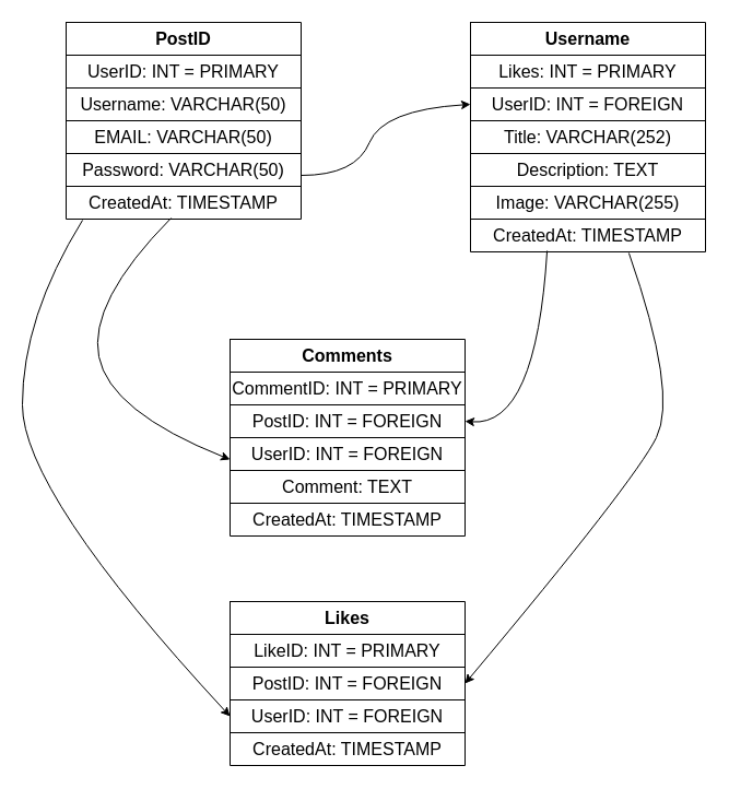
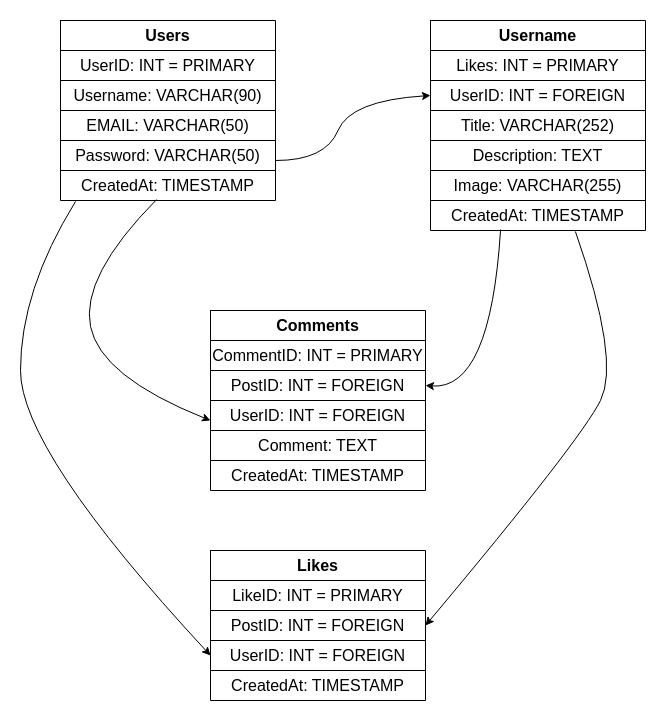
  <mxCell id="0" />
  <mxCell id="1" parent="0" />
  <mxCell id="2" value="" style="shape=table;startSize=0;container=1;collapsible=0;childLayout=tableLayout;fontSize=16;labelPosition=center;verticalLabelPosition=middle;align=center;verticalAlign=middle;" vertex="1" parent="1"><mxGeometry x="60" y="20" width="215" height="180" as="geometry" /></mxCell>
  <mxCell id="3" value="" style="shape=tableRow;horizontal=0;startSize=0;swimlaneHead=0;swimlaneBody=0;strokeColor=inherit;top=0;left=0;bottom=0;right=0;collapsible=0;dropTarget=0;fillColor=none;points=[[0,0.5],[1,0.5]];portConstraint=eastwest;fontSize=16;labelPosition=center;verticalLabelPosition=middle;align=center;verticalAlign=middle;" vertex="1" parent="2"><mxGeometry width="215" height="30" as="geometry" /></mxCell>
- <mxCell id="4" value="&lt;b&gt;PostID&lt;/b&gt;" style="shape=partialRectangle;html=1;whiteSpace=wrap;connectable=0;strokeColor=inherit;overflow=hidden;fillColor=none;top=0;left=0;bottom=0;right=0;pointerEvents=1;fontSize=16;labelPosition=center;verticalLabelPosition=middle;align=center;verticalAlign=middle;" vertex="1" parent="3"><mxGeometry width="215" height="30" as="geometry"><mxRectangle width="215" height="30" as="alternateBounds" /></mxGeometry></mxCell>
+ <mxCell id="4" value="&lt;b&gt;Users&lt;/b&gt;" style="shape=partialRectangle;html=1;whiteSpace=wrap;connectable=0;strokeColor=inherit;overflow=hidden;fillColor=none;top=0;left=0;bottom=0;right=0;pointerEvents=1;fontSize=16;labelPosition=center;verticalLabelPosition=middle;align=center;verticalAlign=middle;" vertex="1" parent="3"><mxGeometry width="215" height="30" as="geometry"><mxRectangle width="215" height="30" as="alternateBounds" /></mxGeometry></mxCell>
  <mxCell id="5" value="" style="shape=tableRow;horizontal=0;startSize=0;swimlaneHead=0;swimlaneBody=0;strokeColor=inherit;top=0;left=0;bottom=0;right=0;collapsible=0;dropTarget=0;fillColor=none;points=[[0,0.5],[1,0.5]];portConstraint=eastwest;fontSize=16;labelPosition=center;verticalLabelPosition=middle;align=center;verticalAlign=middle;" vertex="1" parent="2"><mxGeometry y="30" width="215" height="30" as="geometry" /></mxCell>
  <mxCell id="6" value="UserID: INT = PRIMARY" style="shape=partialRectangle;html=1;whiteSpace=wrap;connectable=0;strokeColor=inherit;overflow=hidden;fillColor=none;top=0;left=0;bottom=0;right=0;pointerEvents=1;fontSize=16;labelPosition=center;verticalLabelPosition=middle;align=center;verticalAlign=middle;" vertex="1" parent="5"><mxGeometry width="215" height="30" as="geometry"><mxRectangle width="215" height="30" as="alternateBounds" /></mxGeometry></mxCell>
  <mxCell id="7" value="" style="shape=tableRow;horizontal=0;startSize=0;swimlaneHead=0;swimlaneBody=0;strokeColor=inherit;top=0;left=0;bottom=0;right=0;collapsible=0;dropTarget=0;fillColor=none;points=[[0,0.5],[1,0.5]];portConstraint=eastwest;fontSize=16;labelPosition=center;verticalLabelPosition=middle;align=center;verticalAlign=middle;" vertex="1" parent="2"><mxGeometry y="60" width="215" height="30" as="geometry" /></mxCell>
- <mxCell id="8" value="Username: VARCHAR(50)" style="shape=partialRectangle;html=1;whiteSpace=wrap;connectable=0;strokeColor=inherit;overflow=hidden;fillColor=none;top=0;left=0;bottom=0;right=0;pointerEvents=1;fontSize=16;labelPosition=center;verticalLabelPosition=middle;align=center;verticalAlign=middle;" vertex="1" parent="7"><mxGeometry width="215" height="30" as="geometry"><mxRectangle width="215" height="30" as="alternateBounds" /></mxGeometry></mxCell>
+ <mxCell id="8" value="Username: VARCHAR(90)" style="shape=partialRectangle;html=1;whiteSpace=wrap;connectable=0;strokeColor=inherit;overflow=hidden;fillColor=none;top=0;left=0;bottom=0;right=0;pointerEvents=1;fontSize=16;labelPosition=center;verticalLabelPosition=middle;align=center;verticalAlign=middle;" vertex="1" parent="7"><mxGeometry width="215" height="30" as="geometry"><mxRectangle width="215" height="30" as="alternateBounds" /></mxGeometry></mxCell>
  <mxCell id="9" style="shape=tableRow;horizontal=0;startSize=0;swimlaneHead=0;swimlaneBody=0;strokeColor=inherit;top=0;left=0;bottom=0;right=0;collapsible=0;dropTarget=0;fillColor=none;points=[[0,0.5],[1,0.5]];portConstraint=eastwest;fontSize=16;labelPosition=center;verticalLabelPosition=middle;align=center;verticalAlign=middle;" vertex="1" parent="2"><mxGeometry y="90" width="215" height="30" as="geometry" /></mxCell>
  <mxCell id="10" value="EMAIL: VARCHAR(50)" style="shape=partialRectangle;html=1;whiteSpace=wrap;connectable=0;strokeColor=inherit;overflow=hidden;fillColor=none;top=0;left=0;bottom=0;right=0;pointerEvents=1;fontSize=16;labelPosition=center;verticalLabelPosition=middle;align=center;verticalAlign=middle;" vertex="1" parent="9"><mxGeometry width="215" height="30" as="geometry"><mxRectangle width="215" height="30" as="alternateBounds" /></mxGeometry></mxCell>
  <mxCell id="11" style="shape=tableRow;horizontal=0;startSize=0;swimlaneHead=0;swimlaneBody=0;strokeColor=inherit;top=0;left=0;bottom=0;right=0;collapsible=0;dropTarget=0;fillColor=none;points=[[0,0.5],[1,0.5]];portConstraint=eastwest;fontSize=16;labelPosition=center;verticalLabelPosition=middle;align=center;verticalAlign=middle;" vertex="1" parent="2"><mxGeometry y="120" width="215" height="30" as="geometry" /></mxCell>
  <mxCell id="12" value="Password: VARCHAR(50)" style="shape=partialRectangle;html=1;whiteSpace=wrap;connectable=0;strokeColor=inherit;overflow=hidden;fillColor=none;top=0;left=0;bottom=0;right=0;pointerEvents=1;fontSize=16;labelPosition=center;verticalLabelPosition=middle;align=center;verticalAlign=middle;" vertex="1" parent="11"><mxGeometry width="215" height="30" as="geometry"><mxRectangle width="215" height="30" as="alternateBounds" /></mxGeometry></mxCell>
  <mxCell id="13" style="shape=tableRow;horizontal=0;startSize=0;swimlaneHead=0;swimlaneBody=0;strokeColor=inherit;top=0;left=0;bottom=0;right=0;collapsible=0;dropTarget=0;fillColor=none;points=[[0,0.5],[1,0.5]];portConstraint=eastwest;fontSize=16;labelPosition=center;verticalLabelPosition=middle;align=center;verticalAlign=middle;" vertex="1" parent="2"><mxGeometry y="150" width="215" height="30" as="geometry" /></mxCell>
  <mxCell id="14" value="CreatedAt: TIMESTAMP" style="shape=partialRectangle;html=1;whiteSpace=wrap;connectable=0;strokeColor=inherit;overflow=hidden;fillColor=none;top=0;left=0;bottom=0;right=0;pointerEvents=1;fontSize=16;labelPosition=center;verticalLabelPosition=middle;align=center;verticalAlign=middle;" vertex="1" parent="13"><mxGeometry width="215" height="30" as="geometry"><mxRectangle width="215" height="30" as="alternateBounds" /></mxGeometry></mxCell>
  <mxCell id="15" value="" style="shape=table;startSize=0;container=1;collapsible=0;childLayout=tableLayout;fontSize=16;labelPosition=center;verticalLabelPosition=middle;align=center;verticalAlign=middle;" vertex="1" parent="1"><mxGeometry x="430" y="20" width="215" height="210" as="geometry" /></mxCell>
  <mxCell id="16" value="" style="shape=tableRow;horizontal=0;startSize=0;swimlaneHead=0;swimlaneBody=0;strokeColor=inherit;top=0;left=0;bottom=0;right=0;collapsible=0;dropTarget=0;fillColor=none;points=[[0,0.5],[1,0.5]];portConstraint=eastwest;fontSize=16;labelPosition=center;verticalLabelPosition=middle;align=center;verticalAlign=middle;" vertex="1" parent="15"><mxGeometry width="215" height="30" as="geometry" /></mxCell>
  <mxCell id="17" value="&lt;b&gt;Username&lt;/b&gt;" style="shape=partialRectangle;html=1;whiteSpace=wrap;connectable=0;strokeColor=inherit;overflow=hidden;fillColor=none;top=0;left=0;bottom=0;right=0;pointerEvents=1;fontSize=16;labelPosition=center;verticalLabelPosition=middle;align=center;verticalAlign=middle;" vertex="1" parent="16"><mxGeometry width="215" height="30" as="geometry"><mxRectangle width="215" height="30" as="alternateBounds" /></mxGeometry></mxCell>
  <mxCell id="18" value="" style="shape=tableRow;horizontal=0;startSize=0;swimlaneHead=0;swimlaneBody=0;strokeColor=inherit;top=0;left=0;bottom=0;right=0;collapsible=0;dropTarget=0;fillColor=none;points=[[0,0.5],[1,0.5]];portConstraint=eastwest;fontSize=16;labelPosition=center;verticalLabelPosition=middle;align=center;verticalAlign=middle;" vertex="1" parent="15"><mxGeometry y="30" width="215" height="30" as="geometry" /></mxCell>
  <mxCell id="19" value="Likes: INT = PRIMARY" style="shape=partialRectangle;html=1;whiteSpace=wrap;connectable=0;strokeColor=inherit;overflow=hidden;fillColor=none;top=0;left=0;bottom=0;right=0;pointerEvents=1;fontSize=16;labelPosition=center;verticalLabelPosition=middle;align=center;verticalAlign=middle;" vertex="1" parent="18"><mxGeometry width="215" height="30" as="geometry"><mxRectangle width="215" height="30" as="alternateBounds" /></mxGeometry></mxCell>
  <mxCell id="20" value="" style="shape=tableRow;horizontal=0;startSize=0;swimlaneHead=0;swimlaneBody=0;strokeColor=inherit;top=0;left=0;bottom=0;right=0;collapsible=0;dropTarget=0;fillColor=none;points=[[0,0.5],[1,0.5]];portConstraint=eastwest;fontSize=16;labelPosition=center;verticalLabelPosition=middle;align=center;verticalAlign=middle;" vertex="1" parent="15"><mxGeometry y="60" width="215" height="30" as="geometry" /></mxCell>
  <mxCell id="21" value="UserID: INT = FOREIGN" style="shape=partialRectangle;html=1;whiteSpace=wrap;connectable=0;strokeColor=inherit;overflow=hidden;fillColor=none;top=0;left=0;bottom=0;right=0;pointerEvents=1;fontSize=16;labelPosition=center;verticalLabelPosition=middle;align=center;verticalAlign=middle;" vertex="1" parent="20"><mxGeometry width="215" height="30" as="geometry"><mxRectangle width="215" height="30" as="alternateBounds" /></mxGeometry></mxCell>
  <mxCell id="22" style="shape=tableRow;horizontal=0;startSize=0;swimlaneHead=0;swimlaneBody=0;strokeColor=inherit;top=0;left=0;bottom=0;right=0;collapsible=0;dropTarget=0;fillColor=none;points=[[0,0.5],[1,0.5]];portConstraint=eastwest;fontSize=16;labelPosition=center;verticalLabelPosition=middle;align=center;verticalAlign=middle;" vertex="1" parent="15"><mxGeometry y="90" width="215" height="30" as="geometry" /></mxCell>
  <mxCell id="23" value="Title: VARCHAR(252)" style="shape=partialRectangle;html=1;whiteSpace=wrap;connectable=0;strokeColor=inherit;overflow=hidden;fillColor=none;top=0;left=0;bottom=0;right=0;pointerEvents=1;fontSize=16;labelPosition=center;verticalLabelPosition=middle;align=center;verticalAlign=middle;" vertex="1" parent="22"><mxGeometry width="215" height="30" as="geometry"><mxRectangle width="215" height="30" as="alternateBounds" /></mxGeometry></mxCell>
  <mxCell id="24" style="shape=tableRow;horizontal=0;startSize=0;swimlaneHead=0;swimlaneBody=0;strokeColor=inherit;top=0;left=0;bottom=0;right=0;collapsible=0;dropTarget=0;fillColor=none;points=[[0,0.5],[1,0.5]];portConstraint=eastwest;fontSize=16;labelPosition=center;verticalLabelPosition=middle;align=center;verticalAlign=middle;" vertex="1" parent="15"><mxGeometry y="120" width="215" height="30" as="geometry" /></mxCell>
  <mxCell id="25" value="Description: TEXT" style="shape=partialRectangle;html=1;whiteSpace=wrap;connectable=0;strokeColor=inherit;overflow=hidden;fillColor=none;top=0;left=0;bottom=0;right=0;pointerEvents=1;fontSize=16;labelPosition=center;verticalLabelPosition=middle;align=center;verticalAlign=middle;" vertex="1" parent="24"><mxGeometry width="215" height="30" as="geometry"><mxRectangle width="215" height="30" as="alternateBounds" /></mxGeometry></mxCell>
  <mxCell id="26" style="shape=tableRow;horizontal=0;startSize=0;swimlaneHead=0;swimlaneBody=0;strokeColor=inherit;top=0;left=0;bottom=0;right=0;collapsible=0;dropTarget=0;fillColor=none;points=[[0,0.5],[1,0.5]];portConstraint=eastwest;fontSize=16;labelPosition=center;verticalLabelPosition=middle;align=center;verticalAlign=middle;" vertex="1" parent="15"><mxGeometry y="150" width="215" height="30" as="geometry" /></mxCell>
  <mxCell id="27" value="Image: VARCHAR(255)" style="shape=partialRectangle;html=1;whiteSpace=wrap;connectable=0;strokeColor=inherit;overflow=hidden;fillColor=none;top=0;left=0;bottom=0;right=0;pointerEvents=1;fontSize=16;labelPosition=center;verticalLabelPosition=middle;align=center;verticalAlign=middle;" vertex="1" parent="26"><mxGeometry width="215" height="30" as="geometry"><mxRectangle width="215" height="30" as="alternateBounds" /></mxGeometry></mxCell>
  <mxCell id="28" style="shape=tableRow;horizontal=0;startSize=0;swimlaneHead=0;swimlaneBody=0;strokeColor=inherit;top=0;left=0;bottom=0;right=0;collapsible=0;dropTarget=0;fillColor=none;points=[[0,0.5],[1,0.5]];portConstraint=eastwest;fontSize=16;labelPosition=center;verticalLabelPosition=middle;align=center;verticalAlign=middle;" vertex="1" parent="15"><mxGeometry y="180" width="215" height="30" as="geometry" /></mxCell>
  <mxCell id="29" value="CreatedAt: TIMESTAMP" style="shape=partialRectangle;html=1;whiteSpace=wrap;connectable=0;strokeColor=inherit;overflow=hidden;fillColor=none;top=0;left=0;bottom=0;right=0;pointerEvents=1;fontSize=16;labelPosition=center;verticalLabelPosition=middle;align=center;verticalAlign=middle;" vertex="1" parent="28"><mxGeometry width="215" height="30" as="geometry"><mxRectangle width="215" height="30" as="alternateBounds" /></mxGeometry></mxCell>
  <mxCell id="30" value="" style="shape=table;startSize=0;container=1;collapsible=0;childLayout=tableLayout;fontSize=16;labelPosition=center;verticalLabelPosition=middle;align=center;verticalAlign=middle;" vertex="1" parent="1"><mxGeometry x="210" y="310" width="215" height="180" as="geometry" /></mxCell>
  <mxCell id="31" value="" style="shape=tableRow;horizontal=0;startSize=0;swimlaneHead=0;swimlaneBody=0;strokeColor=inherit;top=0;left=0;bottom=0;right=0;collapsible=0;dropTarget=0;fillColor=none;points=[[0,0.5],[1,0.5]];portConstraint=eastwest;fontSize=16;labelPosition=center;verticalLabelPosition=middle;align=center;verticalAlign=middle;" vertex="1" parent="30"><mxGeometry width="215" height="30" as="geometry" /></mxCell>
  <mxCell id="32" value="&lt;b&gt;Comments&lt;/b&gt;" style="shape=partialRectangle;html=1;whiteSpace=wrap;connectable=0;strokeColor=inherit;overflow=hidden;fillColor=none;top=0;left=0;bottom=0;right=0;pointerEvents=1;fontSize=16;labelPosition=center;verticalLabelPosition=middle;align=center;verticalAlign=middle;" vertex="1" parent="31"><mxGeometry width="215" height="30" as="geometry"><mxRectangle width="215" height="30" as="alternateBounds" /></mxGeometry></mxCell>
  <mxCell id="33" value="" style="shape=tableRow;horizontal=0;startSize=0;swimlaneHead=0;swimlaneBody=0;strokeColor=inherit;top=0;left=0;bottom=0;right=0;collapsible=0;dropTarget=0;fillColor=none;points=[[0,0.5],[1,0.5]];portConstraint=eastwest;fontSize=16;labelPosition=center;verticalLabelPosition=middle;align=center;verticalAlign=middle;" vertex="1" parent="30"><mxGeometry y="30" width="215" height="30" as="geometry" /></mxCell>
  <mxCell id="34" value="CommentID: INT = PRIMARY" style="shape=partialRectangle;html=1;whiteSpace=wrap;connectable=0;strokeColor=inherit;overflow=hidden;fillColor=none;top=0;left=0;bottom=0;right=0;pointerEvents=1;fontSize=16;labelPosition=center;verticalLabelPosition=middle;align=center;verticalAlign=middle;" vertex="1" parent="33"><mxGeometry width="215" height="30" as="geometry"><mxRectangle width="215" height="30" as="alternateBounds" /></mxGeometry></mxCell>
  <mxCell id="35" value="" style="shape=tableRow;horizontal=0;startSize=0;swimlaneHead=0;swimlaneBody=0;strokeColor=inherit;top=0;left=0;bottom=0;right=0;collapsible=0;dropTarget=0;fillColor=none;points=[[0,0.5],[1,0.5]];portConstraint=eastwest;fontSize=16;labelPosition=center;verticalLabelPosition=middle;align=center;verticalAlign=middle;" vertex="1" parent="30"><mxGeometry y="60" width="215" height="30" as="geometry" /></mxCell>
  <mxCell id="36" value="PostID: INT = FOREIGN" style="shape=partialRectangle;html=1;whiteSpace=wrap;connectable=0;strokeColor=inherit;overflow=hidden;fillColor=none;top=0;left=0;bottom=0;right=0;pointerEvents=1;fontSize=16;labelPosition=center;verticalLabelPosition=middle;align=center;verticalAlign=middle;" vertex="1" parent="35"><mxGeometry width="215" height="30" as="geometry"><mxRectangle width="215" height="30" as="alternateBounds" /></mxGeometry></mxCell>
  <mxCell id="37" style="shape=tableRow;horizontal=0;startSize=0;swimlaneHead=0;swimlaneBody=0;strokeColor=inherit;top=0;left=0;bottom=0;right=0;collapsible=0;dropTarget=0;fillColor=none;points=[[0,0.5],[1,0.5]];portConstraint=eastwest;fontSize=16;labelPosition=center;verticalLabelPosition=middle;align=center;verticalAlign=middle;" vertex="1" parent="30"><mxGeometry y="90" width="215" height="30" as="geometry" /></mxCell>
  <mxCell id="38" value="UserID: INT = FOREIGN" style="shape=partialRectangle;html=1;whiteSpace=wrap;connectable=0;strokeColor=inherit;overflow=hidden;fillColor=none;top=0;left=0;bottom=0;right=0;pointerEvents=1;fontSize=16;labelPosition=center;verticalLabelPosition=middle;align=center;verticalAlign=middle;" vertex="1" parent="37"><mxGeometry width="215" height="30" as="geometry"><mxRectangle width="215" height="30" as="alternateBounds" /></mxGeometry></mxCell>
  <mxCell id="39" style="shape=tableRow;horizontal=0;startSize=0;swimlaneHead=0;swimlaneBody=0;strokeColor=inherit;top=0;left=0;bottom=0;right=0;collapsible=0;dropTarget=0;fillColor=none;points=[[0,0.5],[1,0.5]];portConstraint=eastwest;fontSize=16;labelPosition=center;verticalLabelPosition=middle;align=center;verticalAlign=middle;" vertex="1" parent="30"><mxGeometry y="120" width="215" height="30" as="geometry" /></mxCell>
  <mxCell id="40" value="Comment: TEXT" style="shape=partialRectangle;html=1;whiteSpace=wrap;connectable=0;strokeColor=inherit;overflow=hidden;fillColor=none;top=0;left=0;bottom=0;right=0;pointerEvents=1;fontSize=16;labelPosition=center;verticalLabelPosition=middle;align=center;verticalAlign=middle;" vertex="1" parent="39"><mxGeometry width="215" height="30" as="geometry"><mxRectangle width="215" height="30" as="alternateBounds" /></mxGeometry></mxCell>
  <mxCell id="41" style="shape=tableRow;horizontal=0;startSize=0;swimlaneHead=0;swimlaneBody=0;strokeColor=inherit;top=0;left=0;bottom=0;right=0;collapsible=0;dropTarget=0;fillColor=none;points=[[0,0.5],[1,0.5]];portConstraint=eastwest;fontSize=16;labelPosition=center;verticalLabelPosition=middle;align=center;verticalAlign=middle;" vertex="1" parent="30"><mxGeometry y="150" width="215" height="30" as="geometry" /></mxCell>
  <mxCell id="42" value="CreatedAt: TIMESTAMP" style="shape=partialRectangle;html=1;whiteSpace=wrap;connectable=0;strokeColor=inherit;overflow=hidden;fillColor=none;top=0;left=0;bottom=0;right=0;pointerEvents=1;fontSize=16;labelPosition=center;verticalLabelPosition=middle;align=center;verticalAlign=middle;" vertex="1" parent="41"><mxGeometry width="215" height="30" as="geometry"><mxRectangle width="215" height="30" as="alternateBounds" /></mxGeometry></mxCell>
  <mxCell id="43" value="" style="shape=table;startSize=0;container=1;collapsible=0;childLayout=tableLayout;fontSize=16;labelPosition=center;verticalLabelPosition=middle;align=center;verticalAlign=middle;" vertex="1" parent="1"><mxGeometry x="210" y="550" width="215" height="150" as="geometry" /></mxCell>
  <mxCell id="44" value="" style="shape=tableRow;horizontal=0;startSize=0;swimlaneHead=0;swimlaneBody=0;strokeColor=inherit;top=0;left=0;bottom=0;right=0;collapsible=0;dropTarget=0;fillColor=none;points=[[0,0.5],[1,0.5]];portConstraint=eastwest;fontSize=16;labelPosition=center;verticalLabelPosition=middle;align=center;verticalAlign=middle;" vertex="1" parent="43"><mxGeometry width="215" height="30" as="geometry" /></mxCell>
  <mxCell id="45" value="&lt;b&gt;Likes&lt;/b&gt;" style="shape=partialRectangle;html=1;whiteSpace=wrap;connectable=0;strokeColor=inherit;overflow=hidden;fillColor=none;top=0;left=0;bottom=0;right=0;pointerEvents=1;fontSize=16;labelPosition=center;verticalLabelPosition=middle;align=center;verticalAlign=middle;" vertex="1" parent="44"><mxGeometry width="215" height="30" as="geometry"><mxRectangle width="215" height="30" as="alternateBounds" /></mxGeometry></mxCell>
  <mxCell id="46" value="" style="shape=tableRow;horizontal=0;startSize=0;swimlaneHead=0;swimlaneBody=0;strokeColor=inherit;top=0;left=0;bottom=0;right=0;collapsible=0;dropTarget=0;fillColor=none;points=[[0,0.5],[1,0.5]];portConstraint=eastwest;fontSize=16;labelPosition=center;verticalLabelPosition=middle;align=center;verticalAlign=middle;" vertex="1" parent="43"><mxGeometry y="30" width="215" height="30" as="geometry" /></mxCell>
  <mxCell id="47" value="LikeID: INT = PRIMARY" style="shape=partialRectangle;html=1;whiteSpace=wrap;connectable=0;strokeColor=inherit;overflow=hidden;fillColor=none;top=0;left=0;bottom=0;right=0;pointerEvents=1;fontSize=16;labelPosition=center;verticalLabelPosition=middle;align=center;verticalAlign=middle;" vertex="1" parent="46"><mxGeometry width="215" height="30" as="geometry"><mxRectangle width="215" height="30" as="alternateBounds" /></mxGeometry></mxCell>
  <mxCell id="48" value="" style="shape=tableRow;horizontal=0;startSize=0;swimlaneHead=0;swimlaneBody=0;strokeColor=inherit;top=0;left=0;bottom=0;right=0;collapsible=0;dropTarget=0;fillColor=none;points=[[0,0.5],[1,0.5]];portConstraint=eastwest;fontSize=16;labelPosition=center;verticalLabelPosition=middle;align=center;verticalAlign=middle;" vertex="1" parent="43"><mxGeometry y="60" width="215" height="30" as="geometry" /></mxCell>
  <mxCell id="49" value="PostID: INT = FOREIGN" style="shape=partialRectangle;html=1;whiteSpace=wrap;connectable=0;strokeColor=inherit;overflow=hidden;fillColor=none;top=0;left=0;bottom=0;right=0;pointerEvents=1;fontSize=16;labelPosition=center;verticalLabelPosition=middle;align=center;verticalAlign=middle;" vertex="1" parent="48"><mxGeometry width="215" height="30" as="geometry"><mxRectangle width="215" height="30" as="alternateBounds" /></mxGeometry></mxCell>
  <mxCell id="50" style="shape=tableRow;horizontal=0;startSize=0;swimlaneHead=0;swimlaneBody=0;strokeColor=inherit;top=0;left=0;bottom=0;right=0;collapsible=0;dropTarget=0;fillColor=none;points=[[0,0.5],[1,0.5]];portConstraint=eastwest;fontSize=16;labelPosition=center;verticalLabelPosition=middle;align=center;verticalAlign=middle;" vertex="1" parent="43"><mxGeometry y="90" width="215" height="30" as="geometry" /></mxCell>
  <mxCell id="51" value="UserID: INT = FOREIGN" style="shape=partialRectangle;html=1;whiteSpace=wrap;connectable=0;strokeColor=inherit;overflow=hidden;fillColor=none;top=0;left=0;bottom=0;right=0;pointerEvents=1;fontSize=16;labelPosition=center;verticalLabelPosition=middle;align=center;verticalAlign=middle;" vertex="1" parent="50"><mxGeometry width="215" height="30" as="geometry"><mxRectangle width="215" height="30" as="alternateBounds" /></mxGeometry></mxCell>
  <mxCell id="52" style="shape=tableRow;horizontal=0;startSize=0;swimlaneHead=0;swimlaneBody=0;strokeColor=inherit;top=0;left=0;bottom=0;right=0;collapsible=0;dropTarget=0;fillColor=none;points=[[0,0.5],[1,0.5]];portConstraint=eastwest;fontSize=16;labelPosition=center;verticalLabelPosition=middle;align=center;verticalAlign=middle;" vertex="1" parent="43"><mxGeometry y="120" width="215" height="30" as="geometry" /></mxCell>
  <mxCell id="53" value="CreatedAt: TIMESTAMP" style="shape=partialRectangle;html=1;whiteSpace=wrap;connectable=0;strokeColor=inherit;overflow=hidden;fillColor=none;top=0;left=0;bottom=0;right=0;pointerEvents=1;fontSize=16;labelPosition=center;verticalLabelPosition=middle;align=center;verticalAlign=middle;" vertex="1" parent="52"><mxGeometry width="215" height="30" as="geometry"><mxRectangle width="215" height="30" as="alternateBounds" /></mxGeometry></mxCell>
  <mxCell id="54" value="" style="curved=1;endArrow=classic;html=1;rounded=0;entryX=1;entryY=0.5;entryDx=0;entryDy=0;exitX=0.326;exitY=0.967;exitDx=0;exitDy=0;exitPerimeter=0;" edge="1" parent="1" source="28" target="35"><mxGeometry width="50" height="50" relative="1" as="geometry"><mxPoint x="470" y="300" as="sourcePoint" /><mxPoint x="570" y="310" as="targetPoint" /><Array as="points"><mxPoint x="490" y="390" /></Array></mxGeometry></mxCell>
  <mxCell id="55" value="" style="curved=1;endArrow=classic;html=1;rounded=0;exitX=0.674;exitY=1.033;exitDx=0;exitDy=0;exitPerimeter=0;entryX=1;entryY=0.5;entryDx=0;entryDy=0;" edge="1" parent="1" source="28" target="48"><mxGeometry width="50" height="50" relative="1" as="geometry"><mxPoint x="570" y="360" as="sourcePoint" /><mxPoint x="620" y="310" as="targetPoint" /><Array as="points"><mxPoint x="620" y="360" /><mxPoint x="580" y="440" /></Array></mxGeometry></mxCell>
  <mxCell id="56" value="" style="curved=1;endArrow=classic;html=1;rounded=0;exitX=0.07;exitY=1.033;exitDx=0;exitDy=0;exitPerimeter=0;entryX=0;entryY=0.5;entryDx=0;entryDy=0;" edge="1" parent="1" source="13" target="50"><mxGeometry width="50" height="50" relative="1" as="geometry"><mxPoint x="60" y="300" as="sourcePoint" /><mxPoint x="110" y="250" as="targetPoint" /><Array as="points"><mxPoint x="20" y="290" /><mxPoint x="20" y="450" /></Array></mxGeometry></mxCell>
  <mxCell id="57" value="" style="curved=1;endArrow=classic;html=1;rounded=0;exitX=0.447;exitY=0.967;exitDx=0;exitDy=0;exitPerimeter=0;" edge="1" parent="1" source="13"><mxGeometry width="50" height="50" relative="1" as="geometry"><mxPoint x="136" y="250" as="sourcePoint" /><mxPoint x="210" y="420" as="targetPoint" /><Array as="points"><mxPoint x="80" y="276.01" /><mxPoint x="100" y="376.01" /></Array></mxGeometry></mxCell>
  <mxCell id="58" value="" style="curved=1;endArrow=classic;html=1;rounded=0;entryX=0;entryY=0.5;entryDx=0;entryDy=0;" edge="1" parent="1" target="20"><mxGeometry width="50" height="50" relative="1" as="geometry"><mxPoint x="275" y="160" as="sourcePoint" /><mxPoint x="325" y="110" as="targetPoint" /><Array as="points"><mxPoint x="325" y="160" /><mxPoint x="350" y="100" /></Array></mxGeometry></mxCell>
